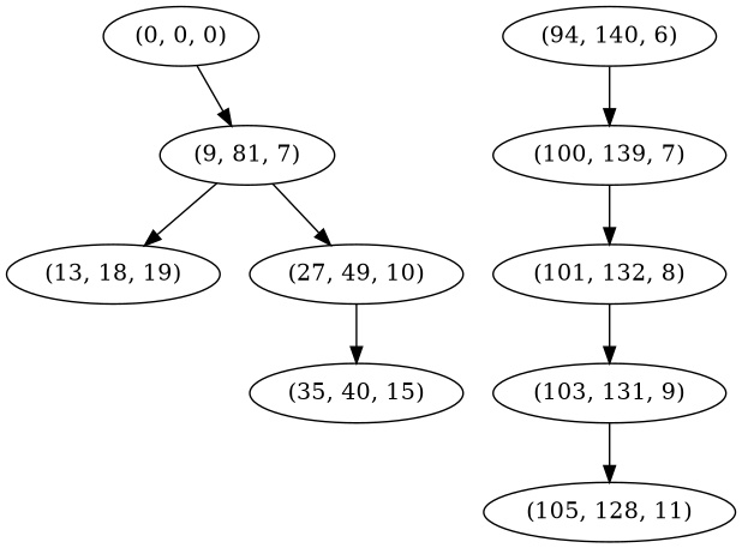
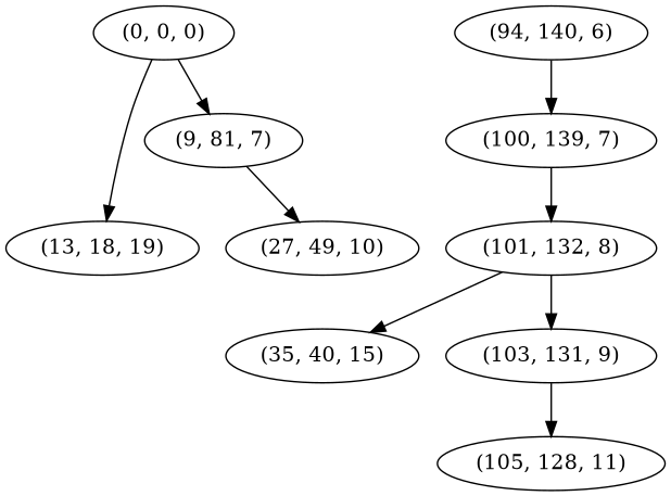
  digraph {
    n1 [label="(9, 81, 7)"]
    "(0, 0, 0)"
    n3 [label="(13, 18, 19)"]
    "(27, 49, 10)"
    "(94, 140, 6)"
    "(100, 139, 7)"
    "(35, 40, 15)"
    "(101, 132, 8)"
    "(103, 131, 9)"
    "(105, 128, 11)"
-   n1 -> n3
+   "(0, 0, 0)" -> n3
    n1 -> "(27, 49, 10)"
    "(0, 0, 0)" -> n1
-   "(27, 49, 10)" -> "(35, 40, 15)"
+   "(101, 132, 8)" -> "(35, 40, 15)"
    "(94, 140, 6)" -> "(100, 139, 7)"
    "(100, 139, 7)" -> "(101, 132, 8)"
    "(101, 132, 8)" -> "(103, 131, 9)"
    "(103, 131, 9)" -> "(105, 128, 11)"
  }
